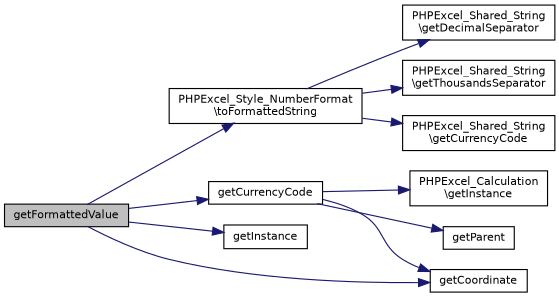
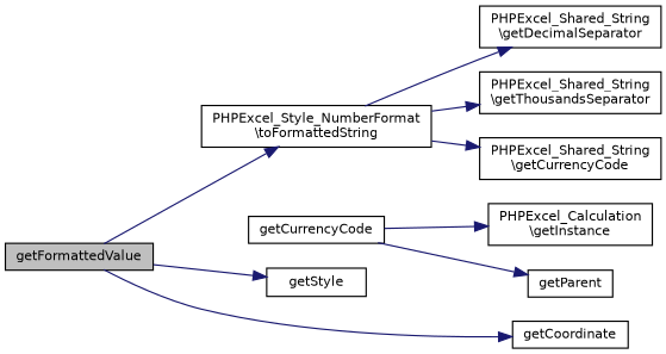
  digraph {
    rankdir=LR
    node [color=black fillcolor=white fontname=Helvetica fontsize=10 shape=record style=filled]
    edge [color=midnightblue fontname=Helvetica fontsize=10 labelfontname=Helvetica labelfontsize=10 style=solid]
    n1 [fillcolor=grey75 fontcolor=black height=0.2 label=getFormattedValue width=0.4]
    n2 [height=0.2 label="PHPExcel_Style_NumberFormat\l\\toFormattedString" width=0.4]
    n3 [height=0.2 label=getCurrencyCode width=0.4]
-   n4 [height=0.2 label=getInstance width=0.4]
+   n4 [height=0.2 label=getStyle width=0.4]
    n5 [height=0.2 label=getCoordinate width=0.4]
    n6 [height=0.2 label="PHPExcel_Shared_String\l\\getDecimalSeparator" width=0.4]
    n7 [height=0.2 label="PHPExcel_Shared_String\l\\getThousandsSeparator" width=0.4]
    n8 [height=0.2 label="PHPExcel_Shared_String\l\\getCurrencyCode" width=0.4]
    n9 [height=0.2 label="PHPExcel_Calculation\l\\getInstance" width=0.4]
    n10 [height=0.2 label=getParent width=0.4]
    n1 -> n2
-   n1 -> n3
    n1 -> n4
    n1 -> n5
    n2 -> n6
    n2 -> n7
    n2 -> n8
-   n3 -> n5
    n3 -> n9
    n3 -> n10
  }
